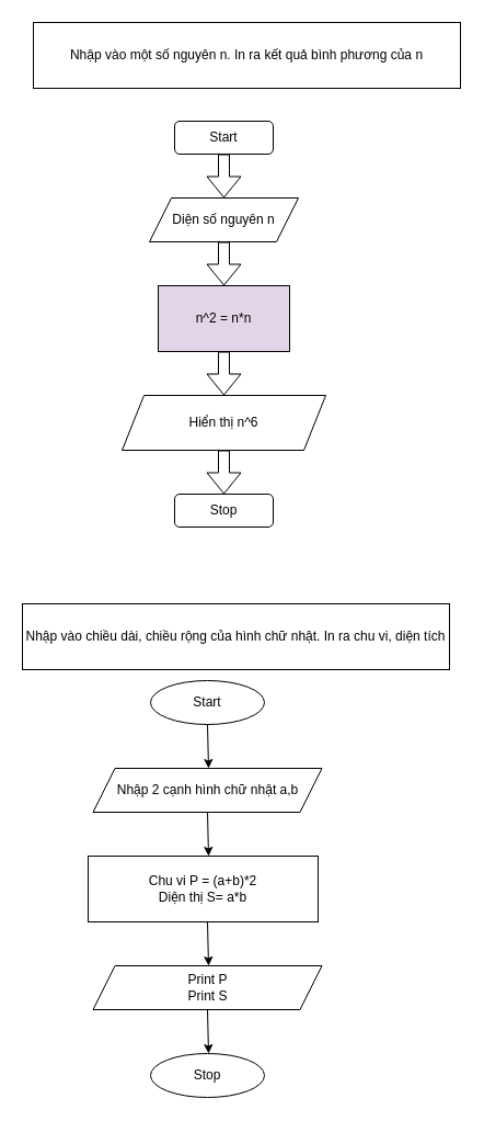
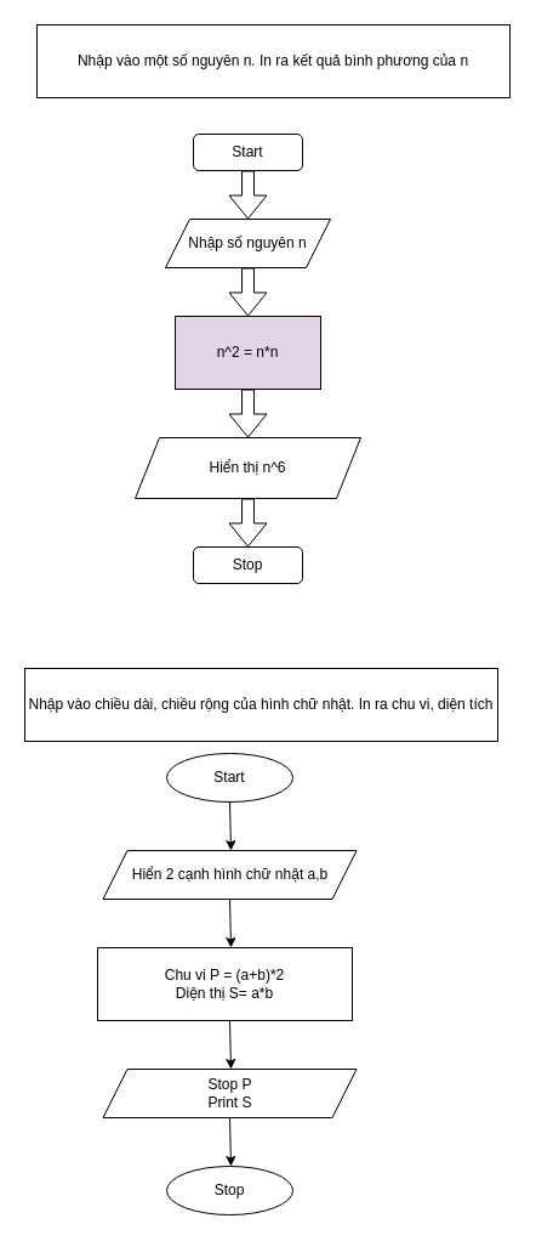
  <mxCell id="0" />
  <mxCell id="1" parent="0" />
  <mxCell id="2" value="Nhập vào một số nguyên n. In ra kết quả bình phương của n" style="whiteSpace=wrap;html=1;" vertex="1" parent="1"><mxGeometry x="30" y="20" width="390" height="60" as="geometry" /></mxCell>
  <mxCell id="3" value="Start" style="rounded=1;whiteSpace=wrap;html=1;" vertex="1" parent="1"><mxGeometry x="159" y="110" width="90" height="30" as="geometry" /></mxCell>
  <mxCell id="4" value="" style="shape=flexArrow;endArrow=classic;html=1;rounded=0;exitX=0.5;exitY=1;exitDx=0;exitDy=0;" edge="1" parent="1" source="3"><mxGeometry width="50" height="50" relative="1" as="geometry"><mxPoint x="240" y="300" as="sourcePoint" /><mxPoint x="204" y="180" as="targetPoint" /></mxGeometry></mxCell>
- <mxCell id="5" value="Diện số nguyên n" style="shape=parallelogram;perimeter=parallelogramPerimeter;whiteSpace=wrap;html=1;fixedSize=1;" vertex="1" parent="1"><mxGeometry x="136" y="180" width="136" height="40" as="geometry" /></mxCell>
+ <mxCell id="5" value="Nhập số nguyên n" style="shape=parallelogram;perimeter=parallelogramPerimeter;whiteSpace=wrap;html=1;fixedSize=1;" vertex="1" parent="1"><mxGeometry x="136" y="180" width="136" height="40" as="geometry" /></mxCell>
  <mxCell id="6" value="" style="shape=flexArrow;endArrow=classic;html=1;rounded=0;exitX=0.5;exitY=1;exitDx=0;exitDy=0;" edge="1" parent="1"><mxGeometry width="50" height="50" relative="1" as="geometry"><mxPoint x="204" y="220" as="sourcePoint" /><mxPoint x="204" y="260" as="targetPoint" /></mxGeometry></mxCell>
  <mxCell id="7" value="n^2 = n*n" style="rounded=0;whiteSpace=wrap;html=1;fillColor=#e1d5e7;" vertex="1" parent="1"><mxGeometry x="144" y="260" width="120" height="60" as="geometry" /></mxCell>
  <mxCell id="8" value="Hiển thị n^6" style="shape=parallelogram;perimeter=parallelogramPerimeter;whiteSpace=wrap;html=1;fixedSize=1;" vertex="1" parent="1"><mxGeometry x="111" y="360" width="186" height="50" as="geometry" /></mxCell>
  <mxCell id="9" value="Stop" style="rounded=1;whiteSpace=wrap;html=1;" vertex="1" parent="1"><mxGeometry x="159" y="450" width="90" height="30" as="geometry" /></mxCell>
  <mxCell id="10" value="" style="shape=flexArrow;endArrow=classic;html=1;rounded=0;exitX=0.5;exitY=1;exitDx=0;exitDy=0;" edge="1" parent="1"><mxGeometry width="50" height="50" relative="1" as="geometry"><mxPoint x="204" y="320" as="sourcePoint" /><mxPoint x="204" y="360" as="targetPoint" /></mxGeometry></mxCell>
  <mxCell id="11" value="" style="shape=flexArrow;endArrow=classic;html=1;rounded=0;exitX=0.5;exitY=1;exitDx=0;exitDy=0;" edge="1" parent="1"><mxGeometry width="50" height="50" relative="1" as="geometry"><mxPoint x="204" y="410" as="sourcePoint" /><mxPoint x="204" y="450" as="targetPoint" /></mxGeometry></mxCell>
  <mxCell id="12" value="Nhập vào chiều dài, chiều rộng của hình chữ nhật. In ra chu vi, diện tích" style="whiteSpace=wrap;html=1;" vertex="1" parent="1"><mxGeometry x="20" y="550" width="390" height="60" as="geometry" /></mxCell>
  <mxCell id="13" value="Start" style="ellipse;whiteSpace=wrap;html=1;" vertex="1" parent="1"><mxGeometry x="137" y="620" width="104" height="40" as="geometry" /></mxCell>
  <mxCell id="14" value="" style="endArrow=classic;html=1;rounded=0;exitX=0.5;exitY=1;exitDx=0;exitDy=0;" edge="1" parent="1" source="13"><mxGeometry width="50" height="50" relative="1" as="geometry"><mxPoint x="150" y="780" as="sourcePoint" /><mxPoint x="190" y="700" as="targetPoint" /></mxGeometry></mxCell>
- <mxCell id="15" value="Nhập 2 cạnh hình chữ nhật a,b" style="shape=parallelogram;perimeter=parallelogramPerimeter;whiteSpace=wrap;html=1;fixedSize=1;" vertex="1" parent="1"><mxGeometry x="84.5" y="700" width="209" height="40" as="geometry" /></mxCell>
+ <mxCell id="15" value="Hiển 2 cạnh hình chữ nhật a,b" style="shape=parallelogram;perimeter=parallelogramPerimeter;whiteSpace=wrap;html=1;fixedSize=1;" vertex="1" parent="1"><mxGeometry x="84.5" y="700" width="209" height="40" as="geometry" /></mxCell>
  <mxCell id="16" style="edgeStyle=orthogonalEdgeStyle;rounded=0;orthogonalLoop=1;jettySize=auto;html=1;exitX=0.5;exitY=1;exitDx=0;exitDy=0;" edge="1" parent="1" source="15" target="15"><mxGeometry relative="1" as="geometry" /></mxCell>
  <mxCell id="17" value="" style="endArrow=classic;html=1;rounded=0;exitX=0.5;exitY=1;exitDx=0;exitDy=0;" edge="1" parent="1"><mxGeometry width="50" height="50" relative="1" as="geometry"><mxPoint x="189" y="740" as="sourcePoint" /><mxPoint x="190" y="780" as="targetPoint" /></mxGeometry></mxCell>
  <mxCell id="18" value="Chu vi P = (a+b)*2&lt;div&gt;Diện thị S= a*b&lt;/div&gt;" style="rounded=0;whiteSpace=wrap;html=1;" vertex="1" parent="1"><mxGeometry x="80" y="780" width="210" height="60" as="geometry" /></mxCell>
- <mxCell id="19" value="Print P&lt;div&gt;Print S&lt;/div&gt;" style="shape=parallelogram;perimeter=parallelogramPerimeter;whiteSpace=wrap;html=1;fixedSize=1;" vertex="1" parent="1"><mxGeometry x="84.5" y="880" width="209" height="40" as="geometry" /></mxCell>
+ <mxCell id="19" value="Stop P&lt;div&gt;Print S&lt;/div&gt;" style="shape=parallelogram;perimeter=parallelogramPerimeter;whiteSpace=wrap;html=1;fixedSize=1;" vertex="1" parent="1"><mxGeometry x="84.5" y="880" width="209" height="40" as="geometry" /></mxCell>
  <mxCell id="20" value="" style="endArrow=classic;html=1;rounded=0;exitX=0.5;exitY=1;exitDx=0;exitDy=0;" edge="1" parent="1"><mxGeometry width="50" height="50" relative="1" as="geometry"><mxPoint x="189" y="840" as="sourcePoint" /><mxPoint x="190" y="880" as="targetPoint" /></mxGeometry></mxCell>
  <mxCell id="21" value="Stop" style="ellipse;whiteSpace=wrap;html=1;" vertex="1" parent="1"><mxGeometry x="137" y="960" width="104" height="40" as="geometry" /></mxCell>
  <mxCell id="22" value="" style="endArrow=classic;html=1;rounded=0;exitX=0.5;exitY=1;exitDx=0;exitDy=0;" edge="1" parent="1"><mxGeometry width="50" height="50" relative="1" as="geometry"><mxPoint x="189" y="920" as="sourcePoint" /><mxPoint x="190" y="960" as="targetPoint" /></mxGeometry></mxCell>
